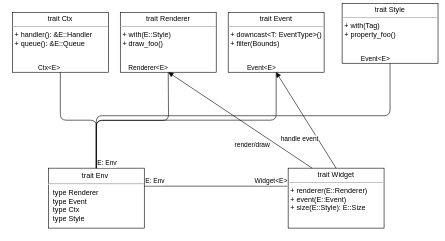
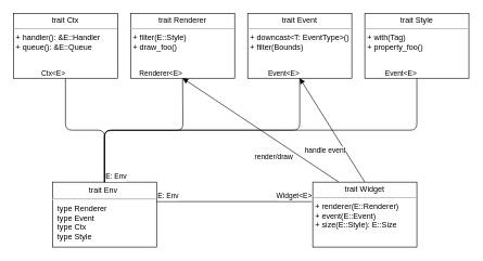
  <mxCell id="0" />
  <mxCell id="1" parent="0" />
  <mxCell id="2" value="&lt;p style=&quot;margin: 0px ; margin-top: 6px ; text-align: center&quot;&gt;trait Env&amp;nbsp;&lt;/p&gt;&lt;hr&gt;&lt;p style=&quot;margin: 0px ; margin-left: 8px&quot;&gt;type Renderer&lt;/p&gt;&lt;p style=&quot;margin: 0px ; margin-left: 8px&quot;&gt;type Event&lt;/p&gt;&lt;p style=&quot;margin: 0px ; margin-left: 8px&quot;&gt;type Ctx&lt;br&gt;type Style&lt;/p&gt;" style="align=left;overflow=fill;html=1;dropTarget=0;" vertex="1" parent="1"><mxGeometry x="80" y="280" width="160" height="100" as="geometry" /></mxCell>
  <mxCell id="3" value="" style="endArrow=none;html=1;edgeStyle=orthogonalEdgeStyle;entryX=-0.009;entryY=0.154;entryDx=0;entryDy=0;entryPerimeter=0;" edge="1" parent="1"><mxGeometry relative="1" as="geometry"><mxPoint x="240" y="310" as="sourcePoint" /><mxPoint x="478.56" y="310.004" as="targetPoint" /></mxGeometry></mxCell>
  <mxCell id="4" value="E: Env" style="edgeLabel;resizable=0;html=1;align=left;verticalAlign=bottom;" connectable="0" vertex="1" parent="3"><mxGeometry x="-1" relative="1" as="geometry" /></mxCell>
  <mxCell id="5" value="Widget&amp;lt;E&amp;gt;" style="edgeLabel;resizable=0;html=1;align=right;verticalAlign=bottom;" connectable="0" vertex="1" parent="3"><mxGeometry x="1" relative="1" as="geometry" /></mxCell>
  <mxCell id="6" value="&lt;p style=&quot;margin: 0px ; margin-top: 4px ; text-align: center&quot;&gt;trait Widget&lt;/p&gt;&lt;hr size=&quot;1&quot;&gt;&lt;p style=&quot;margin: 0px ; margin-left: 4px&quot;&gt;+ renderer(E::Renderer)&lt;br&gt;+ event(E::Event)&lt;/p&gt;&lt;p style=&quot;margin: 0px ; margin-left: 4px&quot;&gt;+ size(E::Style): E::Size&lt;/p&gt;" style="verticalAlign=top;align=left;overflow=fill;fontSize=12;fontFamily=Helvetica;html=1;" vertex="1" parent="1"><mxGeometry x="480" y="280" width="160" height="100" as="geometry" /></mxCell>
  <mxCell id="7" value="&lt;p style=&quot;margin: 0px ; margin-top: 4px ; text-align: center&quot;&gt;trait Ctx&lt;/p&gt;&lt;hr size=&quot;1&quot;&gt;&lt;p style=&quot;margin: 0px ; margin-left: 4px&quot;&gt;+ handler(): &amp;amp;E::Handler&lt;br&gt;&lt;/p&gt;&lt;p style=&quot;margin: 0px ; margin-left: 4px&quot;&gt;+ queue(): &amp;amp;E::Queue&lt;/p&gt;" style="verticalAlign=top;align=left;overflow=fill;fontSize=12;fontFamily=Helvetica;html=1;" vertex="1" parent="1"><mxGeometry x="20" y="20" width="160" height="100" as="geometry" /></mxCell>
  <mxCell id="8" value="" style="endArrow=none;html=1;edgeStyle=orthogonalEdgeStyle;entryX=0.5;entryY=1;entryDx=0;entryDy=0;exitX=0.5;exitY=0;exitDx=0;exitDy=0;" edge="1" parent="1" source="2" target="7"><mxGeometry relative="1" as="geometry"><mxPoint x="160" y="260" as="sourcePoint" /><mxPoint x="398.56" y="260.004" as="targetPoint" /></mxGeometry></mxCell>
  <mxCell id="9" value="E: Env" style="edgeLabel;resizable=0;html=1;align=left;verticalAlign=bottom;" connectable="0" vertex="1" parent="8"><mxGeometry x="-1" relative="1" as="geometry" /></mxCell>
  <mxCell id="10" value="Ctx&amp;lt;E&amp;gt;" style="edgeLabel;resizable=0;html=1;align=right;verticalAlign=bottom;" connectable="0" vertex="1" parent="8"><mxGeometry x="1" relative="1" as="geometry" /></mxCell>
- <mxCell id="11" value="&lt;p style=&quot;margin: 0px ; margin-top: 4px ; text-align: center&quot;&gt;trait Renderer&lt;/p&gt;&lt;hr size=&quot;1&quot;&gt;&lt;p style=&quot;margin: 0px ; margin-left: 4px&quot;&gt;+ with(E::Style)&lt;br&gt;+ draw_foo()&lt;/p&gt;" style="verticalAlign=top;align=left;overflow=fill;fontSize=12;fontFamily=Helvetica;html=1;" vertex="1" parent="1"><mxGeometry x="200" y="20" width="160" height="100" as="geometry" /></mxCell>
+ <mxCell id="11" value="&lt;p style=&quot;margin: 0px ; margin-top: 4px ; text-align: center&quot;&gt;trait Renderer&lt;/p&gt;&lt;hr size=&quot;1&quot;&gt;&lt;p style=&quot;margin: 0px ; margin-left: 4px&quot;&gt;+ filter(E::Style)&lt;br&gt;+ draw_foo()&lt;/p&gt;" style="verticalAlign=top;align=left;overflow=fill;fontSize=12;fontFamily=Helvetica;html=1;" vertex="1" parent="1"><mxGeometry x="200" y="20" width="160" height="100" as="geometry" /></mxCell>
  <mxCell id="12" value="" style="endArrow=none;html=1;edgeStyle=orthogonalEdgeStyle;entryX=0.5;entryY=1;entryDx=0;entryDy=0;exitX=0.5;exitY=0;exitDx=0;exitDy=0;" edge="1" parent="1" source="2"><mxGeometry relative="1" as="geometry"><mxPoint x="440" y="190" as="sourcePoint" /><mxPoint x="280" y="120" as="targetPoint" /></mxGeometry></mxCell>
  <mxCell id="13" value="E: Env" style="edgeLabel;resizable=0;html=1;align=left;verticalAlign=bottom;" connectable="0" vertex="1" parent="12"><mxGeometry x="-1" relative="1" as="geometry" /></mxCell>
  <mxCell id="14" value="Renderer&amp;lt;E&amp;gt;" style="edgeLabel;resizable=0;html=1;align=right;verticalAlign=bottom;" connectable="0" vertex="1" parent="12"><mxGeometry x="1" relative="1" as="geometry" /></mxCell>
  <mxCell id="15" value="&lt;p style=&quot;margin: 0px ; margin-top: 4px ; text-align: center&quot;&gt;trait Event&lt;/p&gt;&lt;hr size=&quot;1&quot;&gt;&lt;p style=&quot;margin: 0px ; margin-left: 4px&quot;&gt;+ downcast&amp;lt;T: EventType&amp;gt;()&lt;/p&gt;&lt;p style=&quot;margin: 0px ; margin-left: 4px&quot;&gt;+ filter(Bounds)&lt;/p&gt;" style="verticalAlign=top;align=left;overflow=fill;fontSize=12;fontFamily=Helvetica;html=1;" vertex="1" parent="1"><mxGeometry x="380" y="20" width="160" height="100" as="geometry" /></mxCell>
  <mxCell id="16" value="" style="endArrow=none;html=1;edgeStyle=orthogonalEdgeStyle;exitX=0.5;exitY=0;exitDx=0;exitDy=0;entryX=0.5;entryY=1;entryDx=0;entryDy=0;" edge="1" parent="1" source="2" target="15"><mxGeometry relative="1" as="geometry"><mxPoint x="340" y="280" as="sourcePoint" /><mxPoint x="520" y="200" as="targetPoint" /></mxGeometry></mxCell>
  <mxCell id="17" value="E: Env" style="edgeLabel;resizable=0;html=1;align=left;verticalAlign=bottom;" connectable="0" vertex="1" parent="16"><mxGeometry x="-1" relative="1" as="geometry" /></mxCell>
  <mxCell id="18" value="Event&amp;lt;E&amp;gt;" style="edgeLabel;resizable=0;html=1;align=right;verticalAlign=bottom;" connectable="0" vertex="1" parent="16"><mxGeometry x="1" relative="1" as="geometry" /></mxCell>
- <mxCell id="19" value="&lt;p style=&quot;margin: 0px ; margin-top: 4px ; text-align: center&quot;&gt;trait Style&lt;/p&gt;&lt;hr size=&quot;1&quot;&gt;&lt;p style=&quot;margin: 0px ; margin-left: 4px&quot;&gt;+ with(Tag)&lt;br&gt;+ property_foo()&lt;/p&gt;" style="verticalAlign=top;align=left;overflow=fill;fontSize=12;fontFamily=Helvetica;html=1;" vertex="1" parent="1"><mxGeometry x="570" y="5" width="160" height="100" as="geometry" /></mxCell>
+ <mxCell id="19" value="&lt;p style=&quot;margin: 0px ; margin-top: 4px ; text-align: center&quot;&gt;trait Style&lt;/p&gt;&lt;hr size=&quot;1&quot;&gt;&lt;p style=&quot;margin: 0px ; margin-left: 4px&quot;&gt;+ with(Tag)&lt;br&gt;+ property_foo()&lt;/p&gt;" style="verticalAlign=top;align=left;overflow=fill;fontSize=12;fontFamily=Helvetica;html=1;" vertex="1" parent="1"><mxGeometry x="560" y="20" width="160" height="100" as="geometry" /></mxCell>
  <mxCell id="20" value="" style="endArrow=none;html=1;edgeStyle=orthogonalEdgeStyle;entryX=0.5;entryY=1;entryDx=0;entryDy=0;exitX=0.5;exitY=0;exitDx=0;exitDy=0;" edge="1" parent="1" source="2" target="19"><mxGeometry relative="1" as="geometry"><mxPoint x="220" y="220" as="sourcePoint" /><mxPoint x="630" y="140" as="targetPoint" /></mxGeometry></mxCell>
  <mxCell id="21" value="E: Env" style="edgeLabel;resizable=0;html=1;align=left;verticalAlign=bottom;" connectable="0" vertex="1" parent="20"><mxGeometry x="-1" relative="1" as="geometry" /></mxCell>
  <mxCell id="22" value="Event&amp;lt;E&amp;gt;" style="edgeLabel;resizable=0;html=1;align=right;verticalAlign=bottom;" connectable="0" vertex="1" parent="20"><mxGeometry x="1" relative="1" as="geometry" /></mxCell>
  <mxCell id="23" value="render/draw" style="html=1;verticalAlign=bottom;endArrow=block;entryX=0.5;entryY=1;entryDx=0;entryDy=0;exitX=0.25;exitY=0;exitDx=0;exitDy=0;" edge="1" parent="1" source="6" target="11"><mxGeometry x="-0.308" y="31" width="80" relative="1" as="geometry"><mxPoint x="330" y="170" as="sourcePoint" /><mxPoint x="410" y="170" as="targetPoint" /><mxPoint as="offset" /></mxGeometry></mxCell>
  <mxCell id="24" value="handle event" style="html=1;verticalAlign=bottom;endArrow=block;exitX=0.5;exitY=0;exitDx=0;exitDy=0;" edge="1" parent="1" source="6"><mxGeometry x="-0.308" y="31" width="80" relative="1" as="geometry"><mxPoint x="530" y="290" as="sourcePoint" /><mxPoint x="460" y="120" as="targetPoint" /><mxPoint as="offset" /></mxGeometry></mxCell>
